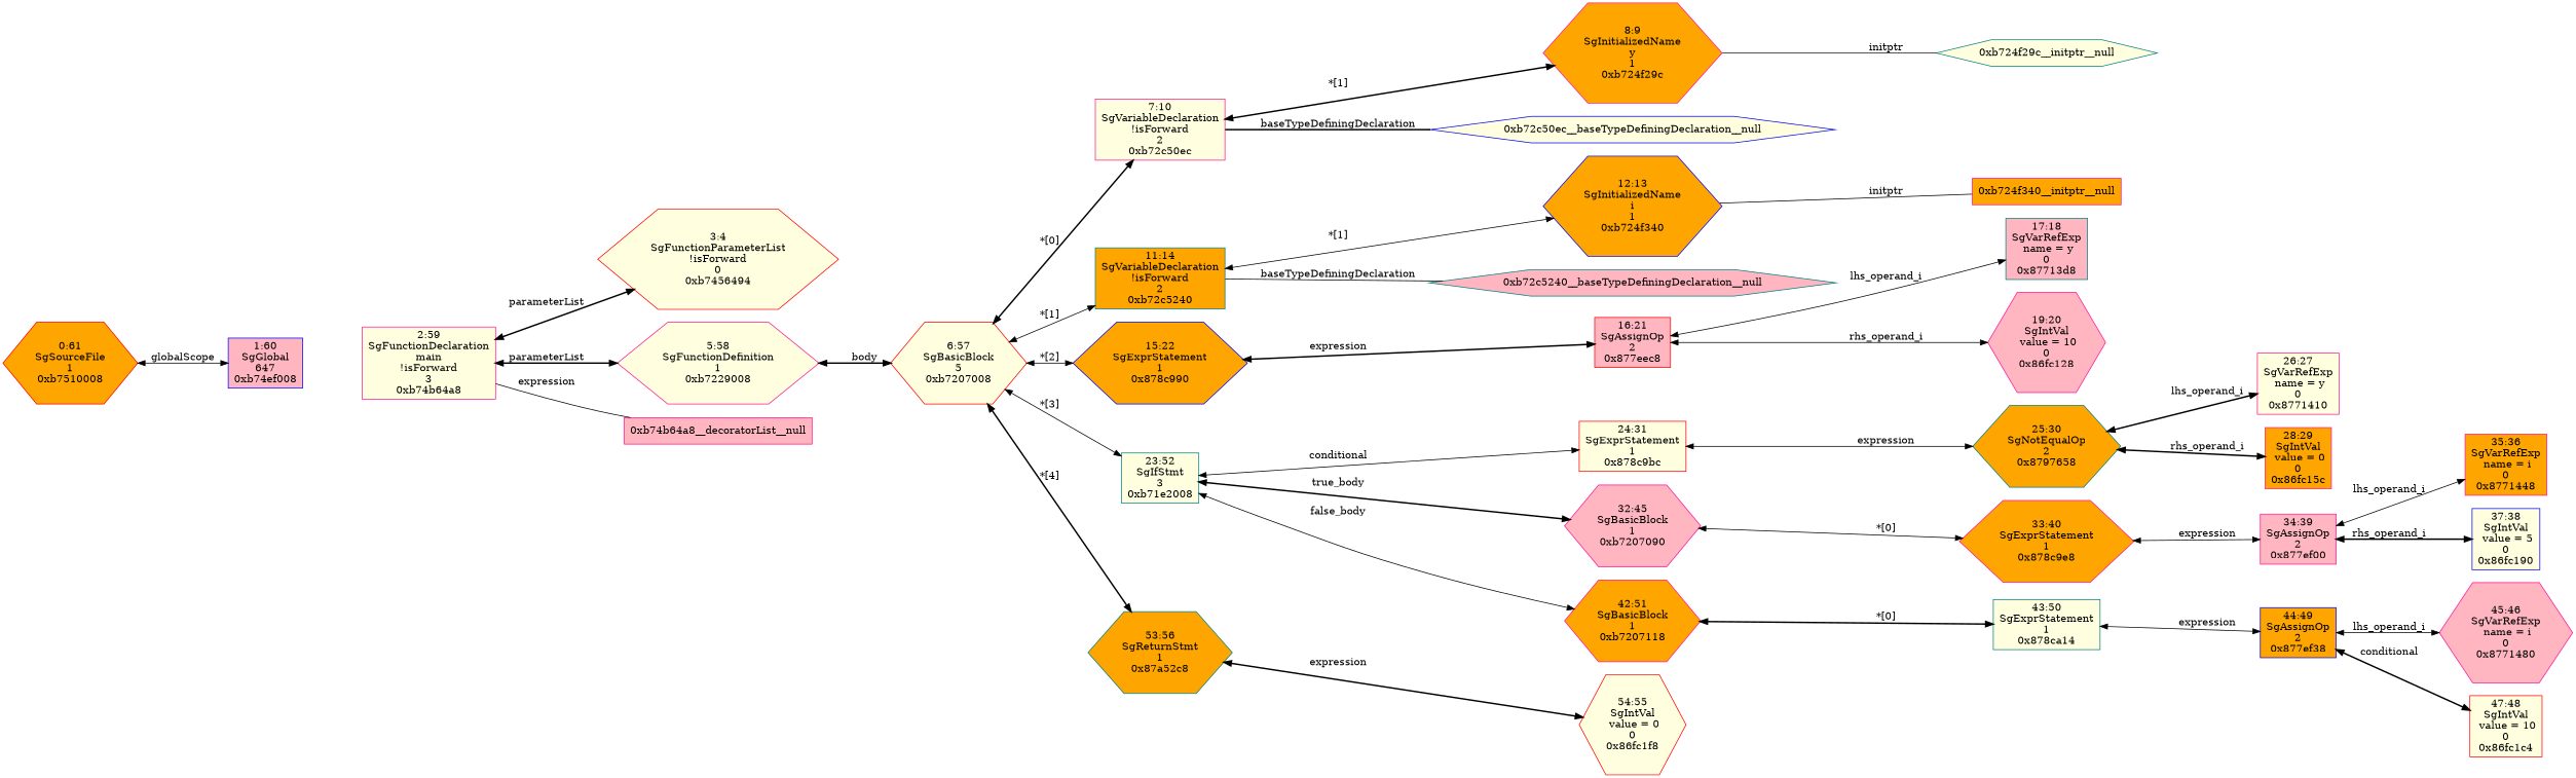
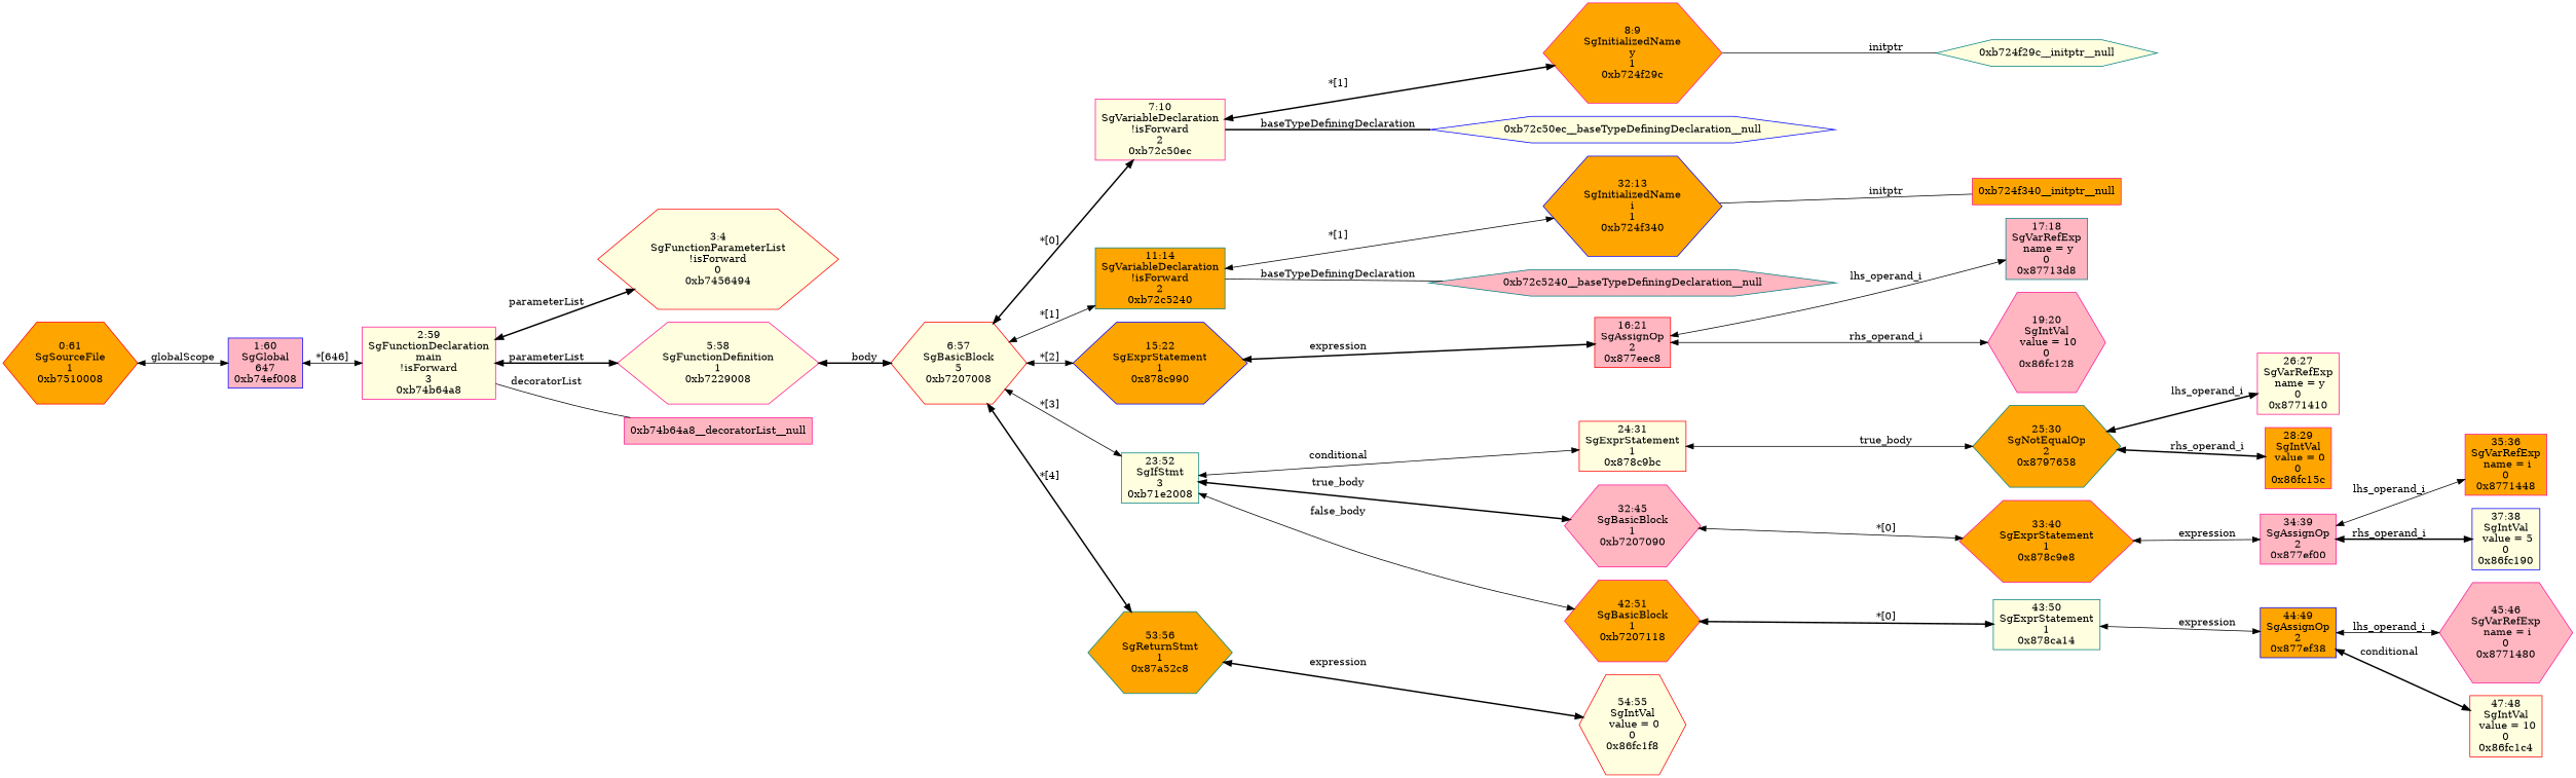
  digraph {
    rankdir=LR
    node [color=deeppink fillcolor=lightyellow shape=hexagon style=filled]
    edge [dir=both style=solid]
    n1 [color=red label="3:4\nSgFunctionParameterList\n!isForward\n0\n0xb7456494\n"]
    n2 [fillcolor=orange label="8:9\nSgInitializedName\ny\n1\n0xb724f29c\n"]
    "0xb724f29c__initptr__null" [color=teal]
    n4 [label="7:10\nSgVariableDeclaration\n!isForward\n2\n0xb72c50ec\n" shape=box]
    "0xb72c50ec__baseTypeDefiningDeclaration__null" [color=blue]
-   n6 [color=blue fillcolor=orange label="12:13\nSgInitializedName\ni\n1\n0xb724f340\n"]
+   n6 [color=blue fillcolor=orange label="32:13\nSgInitializedName\ni\n1\n0xb724f340\n"]
    "0xb724f340__initptr__null" [fillcolor=orange shape=box]
    n8 [color=teal fillcolor=orange label="11:14\nSgVariableDeclaration\n!isForward\n2\n0xb72c5240\n" shape=box]
    "0xb72c5240__baseTypeDefiningDeclaration__null" [color=teal fillcolor=lightpink]
    n10 [color=teal fillcolor=lightpink label="17:18\nSgVarRefExp\n name = y\n0\n0x87713d8\n" shape=box]
    n11 [fillcolor=lightpink label="19:20\nSgIntVal\n value = 10\n0\n0x86fc128\n"]
    n12 [color=red fillcolor=lightpink label="16:21\nSgAssignOp\n2\n0x877eec8\n" shape=box]
    n13 [color=blue fillcolor=orange label="15:22\nSgExprStatement\n1\n0x878c990\n"]
    n14 [label="26:27\nSgVarRefExp\n name = y\n0\n0x8771410\n" shape=box]
    n15 [fillcolor=orange label="28:29\nSgIntVal\n value = 0\n0\n0x86fc15c\n" shape=box]
    n16 [color=teal fillcolor=orange label="25:30\nSgNotEqualOp\n2\n0x8797658\n"]
    n17 [color=red label="24:31\nSgExprStatement\n1\n0x878c9bc\n" shape=box]
    n18 [fillcolor=orange label="35:36\nSgVarRefExp\n name = i\n0\n0x8771448\n" shape=box]
    n19 [color=blue label="37:38\nSgIntVal\n value = 5\n0\n0x86fc190\n" shape=box]
    n20 [fillcolor=lightpink label="34:39\nSgAssignOp\n2\n0x877ef00\n" shape=box]
    n21 [fillcolor=orange label="33:40\nSgExprStatement\n1\n0x878c9e8\n"]
    n22 [fillcolor=lightpink label="32:45\nSgBasicBlock\n1\n0xb7207090\n"]
    n23 [fillcolor=lightpink label="45:46\nSgVarRefExp\n name = i\n0\n0x8771480\n"]
    n24 [color=red label="47:48\nSgIntVal\n value = 10\n0\n0x86fc1c4\n" shape=box]
    n25 [color=blue fillcolor=orange label="44:49\nSgAssignOp\n2\n0x877ef38\n" shape=box]
    n26 [color=teal label="43:50\nSgExprStatement\n1\n0x878ca14\n" shape=box]
    n27 [fillcolor=orange label="42:51\nSgBasicBlock\n1\n0xb7207118\n"]
    n28 [color=teal label="23:52\nSgIfStmt\n3\n0xb71e2008\n" shape=box]
    n29 [color=red label="54:55\nSgIntVal\n value = 0\n0\n0x86fc1f8\n"]
    n30 [color=teal fillcolor=orange label="53:56\nSgReturnStmt\n1\n0x87a52c8\n"]
    n31 [color=red label="6:57\nSgBasicBlock\n5\n0xb7207008\n"]
    n32 [label="5:58\nSgFunctionDefinition\n1\n0xb7229008\n"]
    n33 [label="2:59\nSgFunctionDeclaration\nmain\n!isForward\n3\n0xb74b64a8\n" shape=box]
    "0xb74b64a8__decoratorList__null" [fillcolor=lightpink shape=box]
    n35 [color=blue fillcolor=lightpink label="1:60\nSgGlobal\n647\n0xb74ef008\n" shape=box]
    n36 [color=red fillcolor=orange label="0:61\nSgSourceFile\n1\n0xb7510008\n"]
    n2 -> "0xb724f29c__initptr__null" [dir=none label=initptr]
    n4 -> n2 [label="*[1]" style=bold]
    n4 -> "0xb72c50ec__baseTypeDefiningDeclaration__null" [dir=none label=baseTypeDefiningDeclaration style=bold]
    n6 -> "0xb724f340__initptr__null" [dir=none label=initptr]
    n8 -> n6 [label="*[1]"]
    n8 -> "0xb72c5240__baseTypeDefiningDeclaration__null" [dir=none label=baseTypeDefiningDeclaration]
    n12 -> n10 [label=lhs_operand_i]
    n12 -> n11 [label=rhs_operand_i]
    n13 -> n12 [label=expression style=bold]
    n16 -> n14 [label=lhs_operand_i style=bold]
    n16 -> n15 [label=rhs_operand_i style=bold]
-   n17 -> n16 [label=expression]
+   n17 -> n16 [label=true_body]
    n20 -> n18 [label=lhs_operand_i]
    n20 -> n19 [label=rhs_operand_i style=bold]
    n21 -> n20 [label=expression]
    n22 -> n21 [label="*[0]"]
    n25 -> n23 [label=lhs_operand_i]
    n25 -> n24 [label=conditional style=bold]
    n26 -> n25 [label=expression]
    n27 -> n26 [label="*[0]" style=bold]
    n28 -> n17 [label=conditional]
    n28 -> n22 [label=true_body style=bold]
    n28 -> n27 [label=false_body]
    n30 -> n29 [label=expression style=bold]
    n31 -> n4 [label="*[0]" style=bold]
    n31 -> n8 [label="*[1]"]
    n31 -> n13 [label="*[2]"]
    n31 -> n28 [label="*[3]"]
    n31 -> n30 [label="*[4]" style=bold]
    n32 -> n31 [label=body style=bold]
    n33 -> n1 [label=parameterList style=bold]
    n33 -> n32 [label=parameterList style=bold]
-   n33 -> "0xb74b64a8__decoratorList__null" [dir=none label=expression]
+   n33 -> "0xb74b64a8__decoratorList__null" [dir=none label=decoratorList]
+   n35 -> n33 [label="*[646]"]
    n36 -> n35 [label=globalScope]
  }
